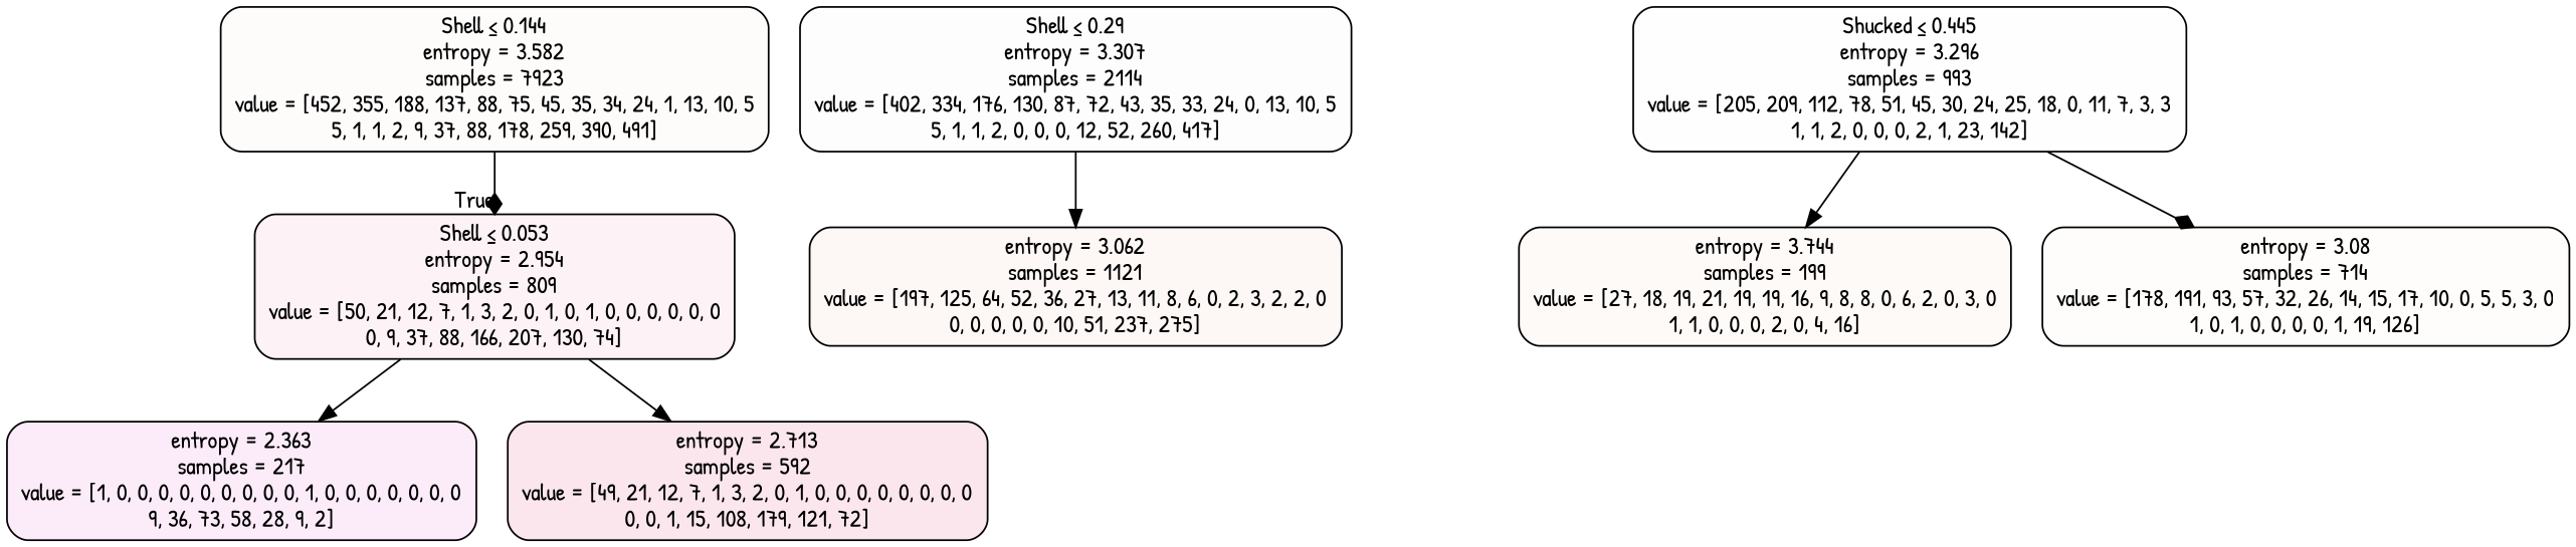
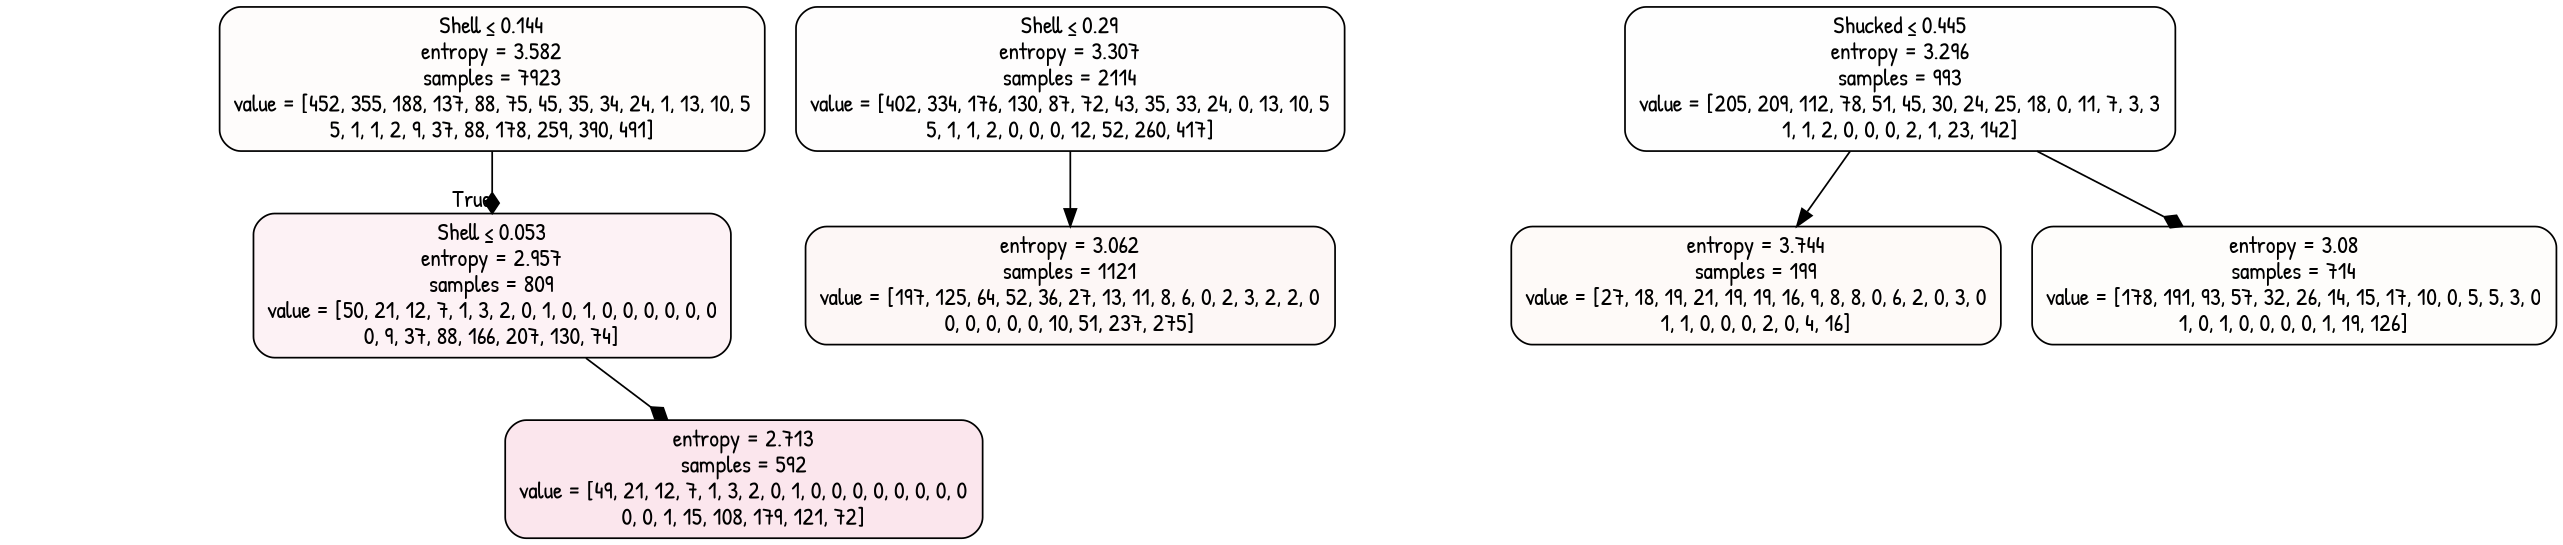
  digraph {
    fontname="Patrick Hand"
    node [color=black fontname="Patrick Hand" shape=box style="filled, rounded"]
    edge [arrowhead=normal fontname="Patrick Hand"]
    n1 [fillcolor="#e5563904" label=<Shell &le; 0.144<br/>entropy = 3.582<br/>samples = 7923<br/>value = [452, 355, 188, 137, 88, 75, 45, 35, 34, 24, 1, 13, 10, 5<br/>5, 1, 1, 2, 9, 37, 88, 178, 259, 390, 491]>]
-   n2 [fillcolor="#e5396f10" label=<Shell &le; 0.053<br/>entropy = 2.954<br/>samples = 809<br/>value = [50, 21, 12, 7, 1, 3, 2, 0, 1, 0, 1, 0, 0, 0, 0, 0, 0<br/>0, 9, 37, 88, 166, 207, 130, 74]>]
-   n3 [fillcolor="#e539c018" label=<entropy = 2.363<br/>samples = 217<br/>value = [1, 0, 0, 0, 0, 0, 0, 0, 0, 0, 1, 0, 0, 0, 0, 0, 0, 0<br/>9, 36, 73, 58, 28, 9, 2]>]
+   n2 [fillcolor="#e5396f10" label=<Shell &le; 0.053<br/>entropy = 2.957<br/>samples = 809<br/>value = [50, 21, 12, 7, 1, 3, 2, 0, 1, 0, 1, 0, 0, 0, 0, 0, 0<br/>0, 9, 37, 88, 166, 207, 130, 74]>]
    n4 [fillcolor="#e5396f1f" label=<entropy = 2.713<br/>samples = 592<br/>value = [49, 21, 12, 7, 1, 3, 2, 0, 1, 0, 0, 0, 0, 0, 0, 0, 0<br/>0, 0, 1, 15, 108, 179, 121, 72]>]
    n5 [fillcolor="#e5563902" label=<Shell &le; 0.29<br/>entropy = 3.307<br/>samples = 2114<br/>value = [402, 334, 176, 130, 87, 72, 43, 35, 33, 24, 0, 13, 10, 5<br/>5, 1, 1, 2, 0, 0, 0, 12, 52, 260, 417]>]
    n6 [fillcolor="#e556390b" label=<entropy = 3.062<br/>samples = 1121<br/>value = [197, 125, 64, 52, 36, 27, 13, 11, 8, 6, 0, 2, 3, 2, 2, 0<br/>0, 0, 0, 0, 0, 10, 51, 237, 275]>]
    n7 [fillcolor="#e5a93901" label=<Shucked &le; 0.445<br/>entropy = 3.296<br/>samples = 993<br/>value = [205, 209, 112, 78, 51, 45, 30, 24, 25, 18, 0, 11, 7, 3, 3<br/>1, 1, 2, 0, 0, 0, 2, 1, 23, 142]>]
    n8 [fillcolor="#e5813909" label=<entropy = 3.744<br/>samples = 199<br/>value = [27, 18, 19, 21, 19, 19, 16, 9, 8, 8, 0, 6, 2, 0, 3, 0<br/>1, 1, 0, 0, 0, 2, 0, 4, 16]>]
    n9 [fillcolor="#e5a93905" label=<entropy = 3.08<br/>samples = 714<br/>value = [178, 191, 93, 57, 32, 26, 14, 15, 17, 10, 0, 5, 5, 3, 0<br/>1, 0, 1, 0, 0, 0, 0, 1, 19, 126]>]
    n1 -> n2 [arrowhead=diamond headlabel=True labelangle=45 labeldistance=2.5]
-   n2 -> n3
-   n2 -> n4
+   n2 -> n4 [arrowhead=diamond]
    n5 -> n6
    n7 -> n8
    n7 -> n9 [arrowhead=diamond]
  }
